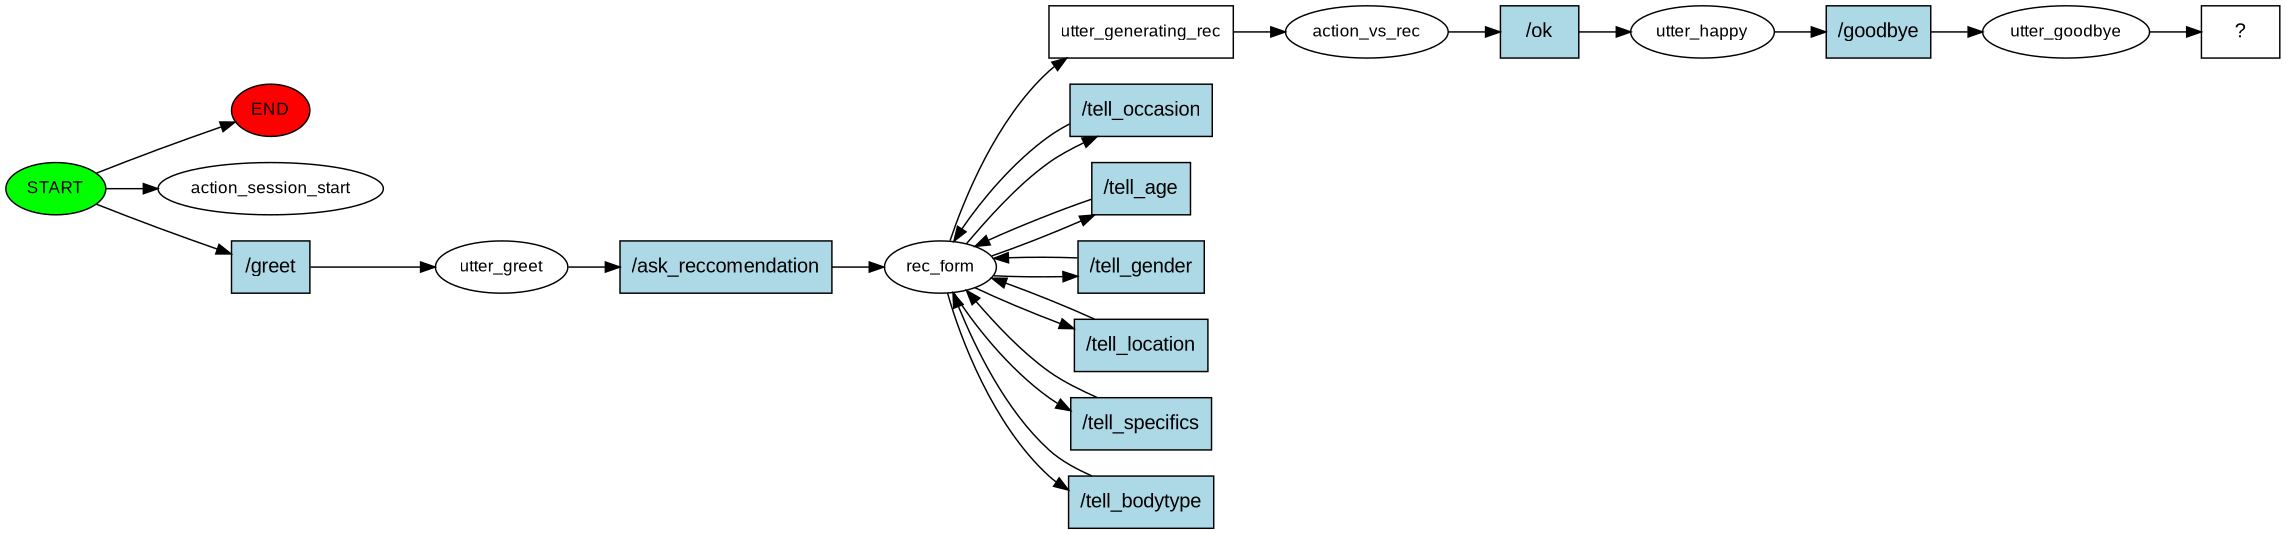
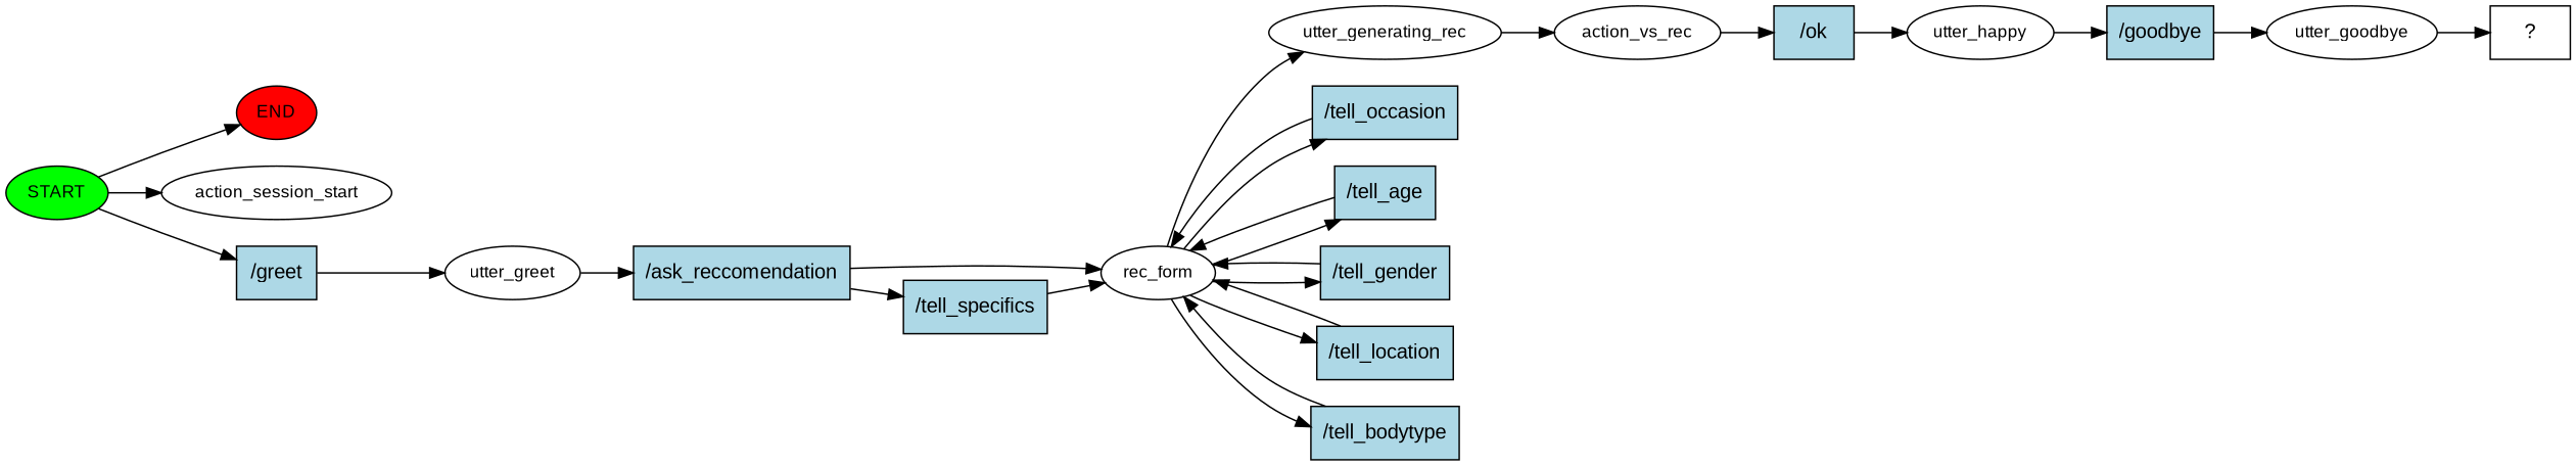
  digraph {
    fontname="Liberation Sans"
    rankdir=LR
    node [fillcolor=lightblue fontname="Liberation Sans" style=filled shape=rect]
    edge [fontname="Liberation Sans"]
    n1 [fillcolor=green fontsize=12 label=START shape=""]
    n2 [fillcolor=red fontsize=12 label=END shape=""]
    n3 [fontsize=12 label=action_session_start fillcolor="" style="" shape=""]
    n4 [label="/greet"]
    n5 [fontsize=12 label=utter_greet fillcolor="" style="" shape=""]
    n6 [label="/ask_reccomendation"]
    n7 [fontsize=12 label=rec_form fillcolor="" style="" shape=""]
-   n8 [fontsize=12 label=utter_generating_rec shape=box fillcolor="" style=""]
+   n8 [fontsize=12 label=utter_generating_rec fillcolor="" style="" shape=""]
    n9 [label="/tell_occasion"]
    n10 [label="/tell_age"]
    n11 [label="/tell_gender"]
    n12 [label="/tell_location"]
    n13 [label="/tell_specifics"]
    n14 [label="/tell_bodytype"]
    n15 [fontsize=12 label=action_vs_rec fillcolor="" style="" shape=""]
    n16 [label="/ok"]
    n17 [fontsize=12 label=utter_happy fillcolor="" style="" shape=""]
    n18 [label="/goodbye"]
    n19 [fontsize=12 label=utter_goodbye fillcolor="" style="" shape=""]
    n20 [label="  ?  " fillcolor="" style=""]
    n1 -> n2
    n1 -> n3
    n1 -> n4
    n4 -> n5
    n5 -> n6
    n6 -> n7
    n7 -> n8
    n7 -> n9
    n7 -> n10
    n7 -> n11
    n7 -> n12
-   n7 -> n13
+   n6 -> n13
    n7 -> n14
    n8 -> n15
    n9 -> n7
    n10 -> n7
    n11 -> n7
    n12 -> n7
    n13 -> n7
    n14 -> n7
    n15 -> n16
    n16 -> n17
    n17 -> n18
    n18 -> n19
    n19 -> n20
  }
